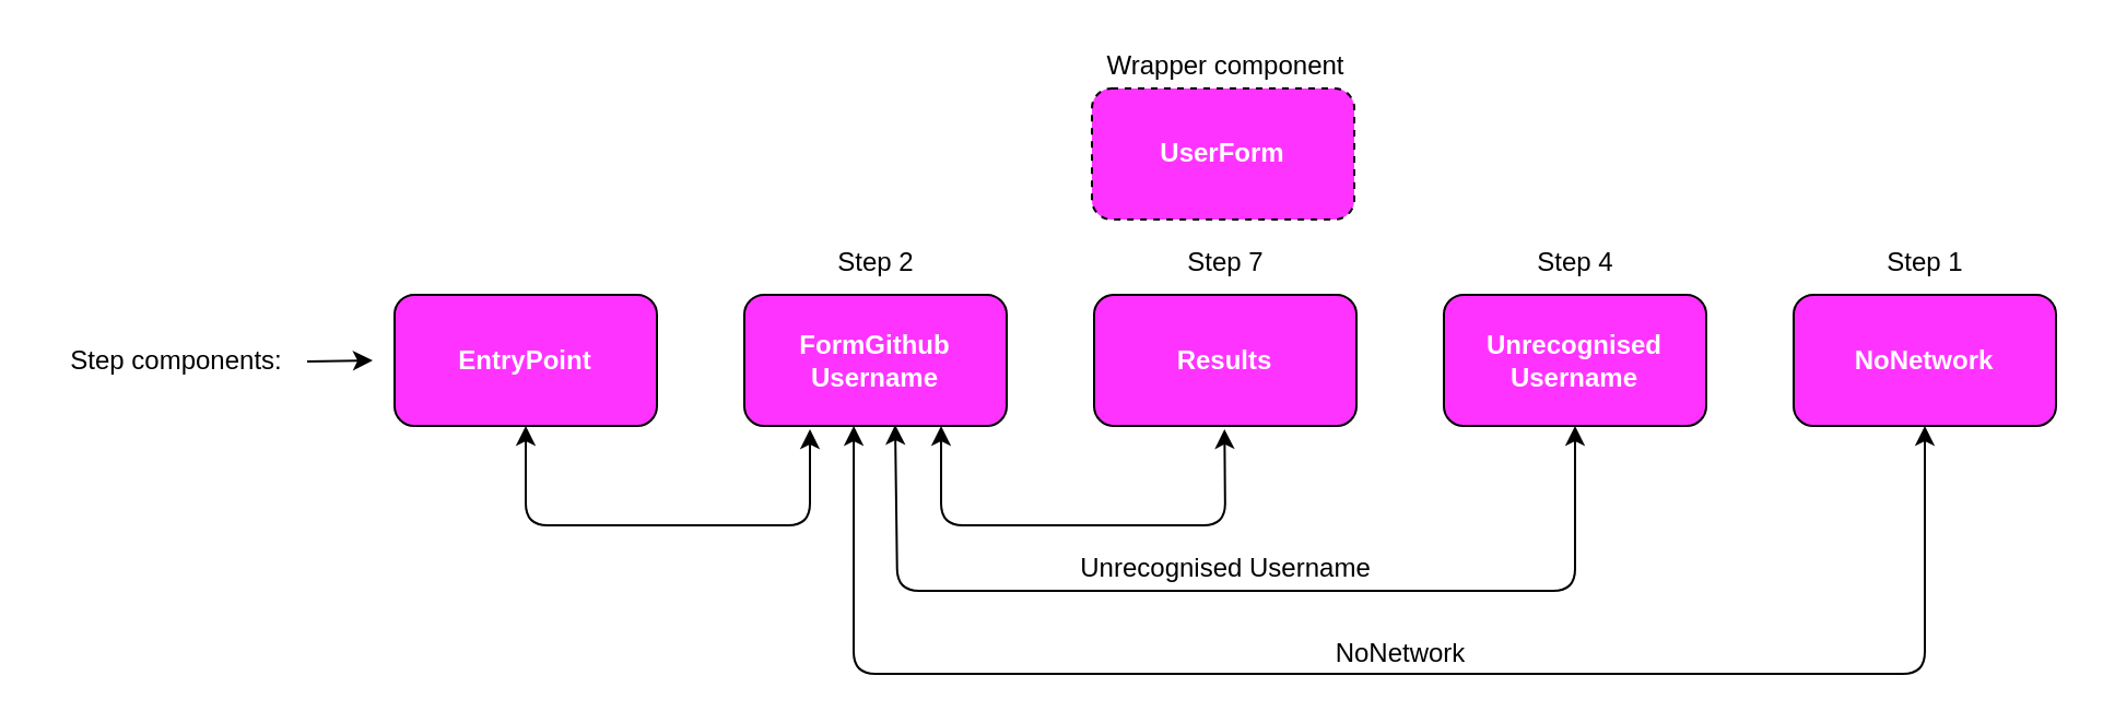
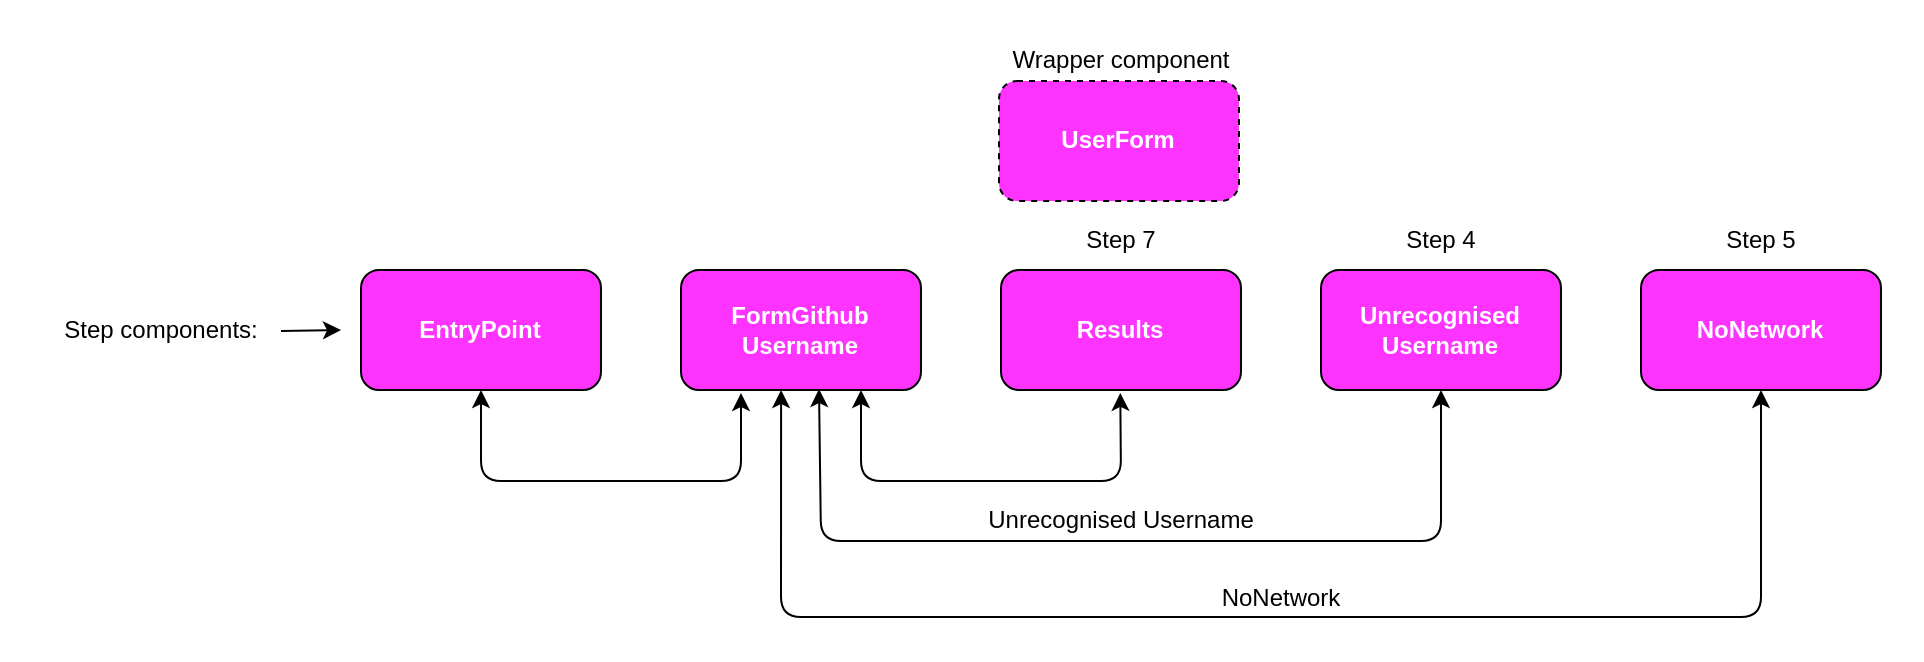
  <mxCell id="0" />
  <mxCell id="1" parent="0" />
  <mxCell id="2" value="&lt;font color=&quot;#FFFFFF&quot;&gt;&lt;b&gt;Results&lt;/b&gt;&lt;/font&gt;" style="whiteSpace=wrap;html=1;fillColor=#FF33FF;rounded=1;shadow=0;comic=0;" parent="1" vertex="1"><mxGeometry x="500" y="134.5" width="120" height="60" as="geometry" /></mxCell>
  <mxCell id="3" value="&lt;div&gt;&lt;b&gt;&lt;font color=&quot;#FFFFFF&quot;&gt;FormGithub&lt;/font&gt;&lt;/b&gt;&lt;/div&gt;&lt;div&gt;&lt;b&gt;&lt;font color=&quot;#FFFFFF&quot;&gt;Username&lt;/font&gt;&lt;/b&gt;&lt;/div&gt;" style="whiteSpace=wrap;html=1;fillColor=#FF33FF;comic=0;rounded=1;" parent="1" vertex="1"><mxGeometry x="340" y="134.5" width="120" height="60" as="geometry" /></mxCell>
  <mxCell id="4" value="&lt;font color=&quot;#FFFFFF&quot;&gt;&lt;b&gt;EntryPoint&lt;/b&gt;&lt;/font&gt;" style="whiteSpace=wrap;html=1;fillColor=#FF33FF;comic=0;rounded=1;" parent="1" vertex="1"><mxGeometry x="180" y="134.5" width="120" height="60" as="geometry" /></mxCell>
  <mxCell id="5" value="&lt;div&gt;&lt;b&gt;&lt;font color=&quot;#FFFFFF&quot;&gt;Unrecognised&lt;/font&gt;&lt;/b&gt;&lt;/div&gt;&lt;div&gt;&lt;b&gt;&lt;font color=&quot;#FFFFFF&quot;&gt;Username&lt;/font&gt;&lt;/b&gt;&lt;/div&gt;" style="whiteSpace=wrap;html=1;fillColor=#FF33FF;glass=0;comic=0;rounded=1;" parent="1" vertex="1"><mxGeometry x="660" y="134.5" width="120" height="60" as="geometry" /></mxCell>
  <mxCell id="6" value="&lt;font color=&quot;#FFFFFF&quot;&gt;&lt;b&gt;UserForm&lt;/b&gt;&lt;/font&gt;" style="whiteSpace=wrap;html=1;fillColor=#FF33FF;comic=0;rounded=1;dashed=1;" parent="1" vertex="1"><mxGeometry x="499" y="40" width="120" height="60" as="geometry" /></mxCell>
  <mxCell id="7" value="&lt;div align=&quot;center&quot;&gt;Wrapper component&lt;/div&gt;" style="text;html=1;resizable=0;points=[];autosize=1;align=center;verticalAlign=top;spacingTop=-4;" parent="1" vertex="1"><mxGeometry x="495" y="20" width="130" height="20" as="geometry" /></mxCell>
  <mxCell id="8" value="&lt;div align=&quot;center&quot;&gt;Step components:&lt;br&gt;&lt;/div&gt;" style="text;html=1;resizable=0;points=[];autosize=1;align=center;verticalAlign=top;spacingTop=-4;" parent="1" vertex="1"><mxGeometry x="20" y="155" width="120" height="20" as="geometry" /></mxCell>
  <mxCell id="9" value="" style="endArrow=classic;html=1;" parent="1" edge="1"><mxGeometry width="50" height="50" relative="1" as="geometry"><mxPoint x="140" y="165" as="sourcePoint" /><mxPoint x="170" y="164.5" as="targetPoint" /></mxGeometry></mxCell>
  <mxCell id="10" value="" style="endArrow=classic;startArrow=classic;html=1;exitX=0.5;exitY=1;exitDx=0;exitDy=0;comic=0;" parent="1" source="4" edge="1"><mxGeometry width="50" height="50" relative="1" as="geometry"><mxPoint x="220" y="250" as="sourcePoint" /><mxPoint x="370" y="196" as="targetPoint" /><Array as="points"><mxPoint x="240" y="240" /><mxPoint x="370" y="240" /></Array></mxGeometry></mxCell>
  <mxCell id="11" value="" style="endArrow=classic;startArrow=classic;html=1;entryX=0.397;entryY=1.024;entryDx=0;entryDy=0;entryPerimeter=0;comic=0;exitX=0.75;exitY=1;exitDx=0;exitDy=0;" parent="1" edge="1" source="3"><mxGeometry width="50" height="50" relative="1" as="geometry"><mxPoint x="440" y="196" as="sourcePoint" /><mxPoint x="559.64" y="195.94" as="targetPoint" /><Array as="points"><mxPoint x="430" y="240" /><mxPoint x="560" y="240" /></Array></mxGeometry></mxCell>
  <mxCell id="12" value="" style="endArrow=classic;startArrow=classic;html=1;comic=0;shadow=0;entryX=0.5;entryY=1;entryDx=0;entryDy=0;exitX=0.575;exitY=0.992;exitDx=0;exitDy=0;exitPerimeter=0;" parent="1" edge="1" target="5" source="3"><mxGeometry width="50" height="50" relative="1" as="geometry"><mxPoint x="410" y="200" as="sourcePoint" /><mxPoint x="720" y="200" as="targetPoint" /><Array as="points"><mxPoint x="410" y="270" /><mxPoint x="720" y="270" /></Array></mxGeometry></mxCell>
  <mxCell id="13" value="Unrecognised Username" style="text;html=1;resizable=0;points=[];autosize=1;align=center;verticalAlign=top;spacingTop=-4;" parent="1" vertex="1"><mxGeometry x="480" y="250" width="160" height="20" as="geometry" /></mxCell>
- <mxCell id="14" value="&lt;div align=&quot;center&quot;&gt;Step 2&lt;br&gt;&lt;/div&gt;" style="text;html=1;resizable=0;points=[];autosize=1;align=center;verticalAlign=top;spacingTop=-4;" parent="1" vertex="1"><mxGeometry x="375" y="110" width="50" height="20" as="geometry" /></mxCell>
  <mxCell id="15" value="&lt;div align=&quot;center&quot;&gt;Step 7&lt;br&gt;&lt;/div&gt;" style="text;html=1;resizable=0;points=[];autosize=1;align=center;verticalAlign=top;spacingTop=-4;" parent="1" vertex="1"><mxGeometry x="535" y="110" width="50" height="20" as="geometry" /></mxCell>
  <mxCell id="16" value="&lt;div align=&quot;center&quot;&gt;Step 4&lt;br&gt;&lt;/div&gt;" style="text;html=1;resizable=0;points=[];autosize=1;align=center;verticalAlign=top;spacingTop=-4;" parent="1" vertex="1"><mxGeometry x="695" y="110" width="50" height="20" as="geometry" /></mxCell>
  <mxCell id="17" value="&lt;div&gt;&lt;b&gt;&lt;font color=&quot;#FFFFFF&quot;&gt;NoNetwork&lt;/font&gt;&lt;/b&gt;&lt;/div&gt;" style="whiteSpace=wrap;html=1;fillColor=#FF33FF;glass=0;comic=0;rounded=1;" vertex="1" parent="1"><mxGeometry x="820" y="134.5" width="120" height="60" as="geometry" /></mxCell>
- <mxCell id="18" value="&lt;div align=&quot;center&quot;&gt;Step 1&lt;/div&gt;" style="text;html=1;resizable=0;points=[];autosize=1;align=center;verticalAlign=top;spacingTop=-4;" vertex="1" parent="1"><mxGeometry x="855" y="110" width="50" height="20" as="geometry" /></mxCell>
+ <mxCell id="18" value="&lt;div align=&quot;center&quot;&gt;Step 5&lt;/div&gt;" style="text;html=1;resizable=0;points=[];autosize=1;align=center;verticalAlign=top;spacingTop=-4;" vertex="1" parent="1"><mxGeometry x="855" y="110" width="50" height="20" as="geometry" /></mxCell>
  <mxCell id="19" value="" style="endArrow=classic;startArrow=classic;html=1;comic=0;shadow=0;exitX=0.417;exitY=1;exitDx=0;exitDy=0;exitPerimeter=0;entryX=0.5;entryY=1;entryDx=0;entryDy=0;" edge="1" parent="1" source="3" target="17"><mxGeometry width="50" height="50" relative="1" as="geometry"><mxPoint x="390" y="232.5" as="sourcePoint" /><mxPoint x="710" y="233" as="targetPoint" /><Array as="points"><mxPoint x="390" y="308" /><mxPoint x="880" y="308" /></Array></mxGeometry></mxCell>
  <mxCell id="20" value="&lt;div&gt;NoNetwork&lt;/div&gt;" style="text;html=1;resizable=0;points=[];autosize=1;align=center;verticalAlign=top;spacingTop=-4;" vertex="1" parent="1"><mxGeometry x="600" y="289" width="80" height="20" as="geometry" /></mxCell>
